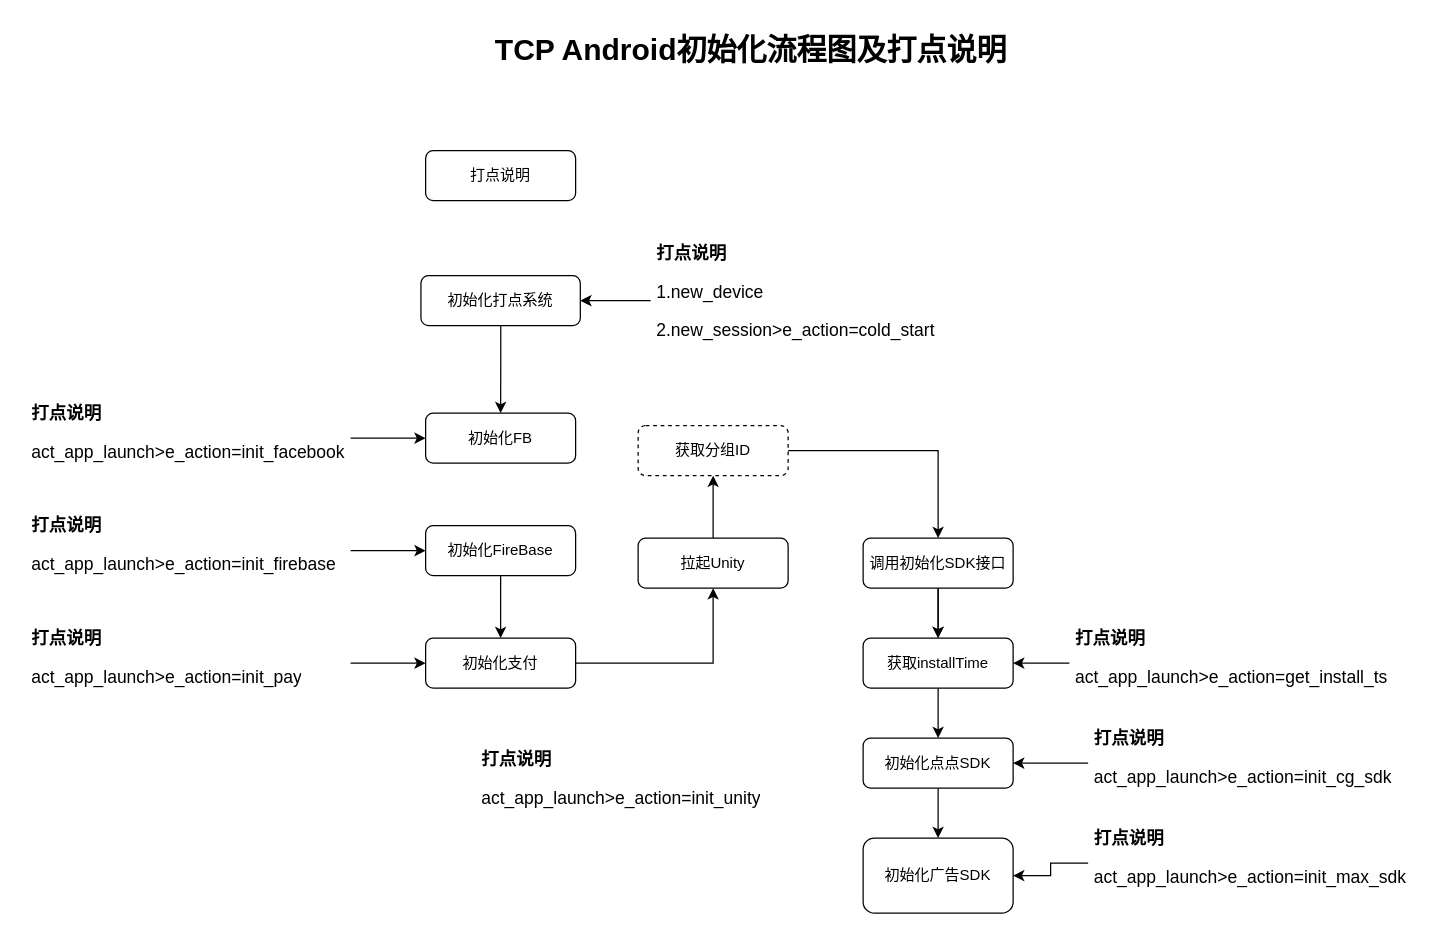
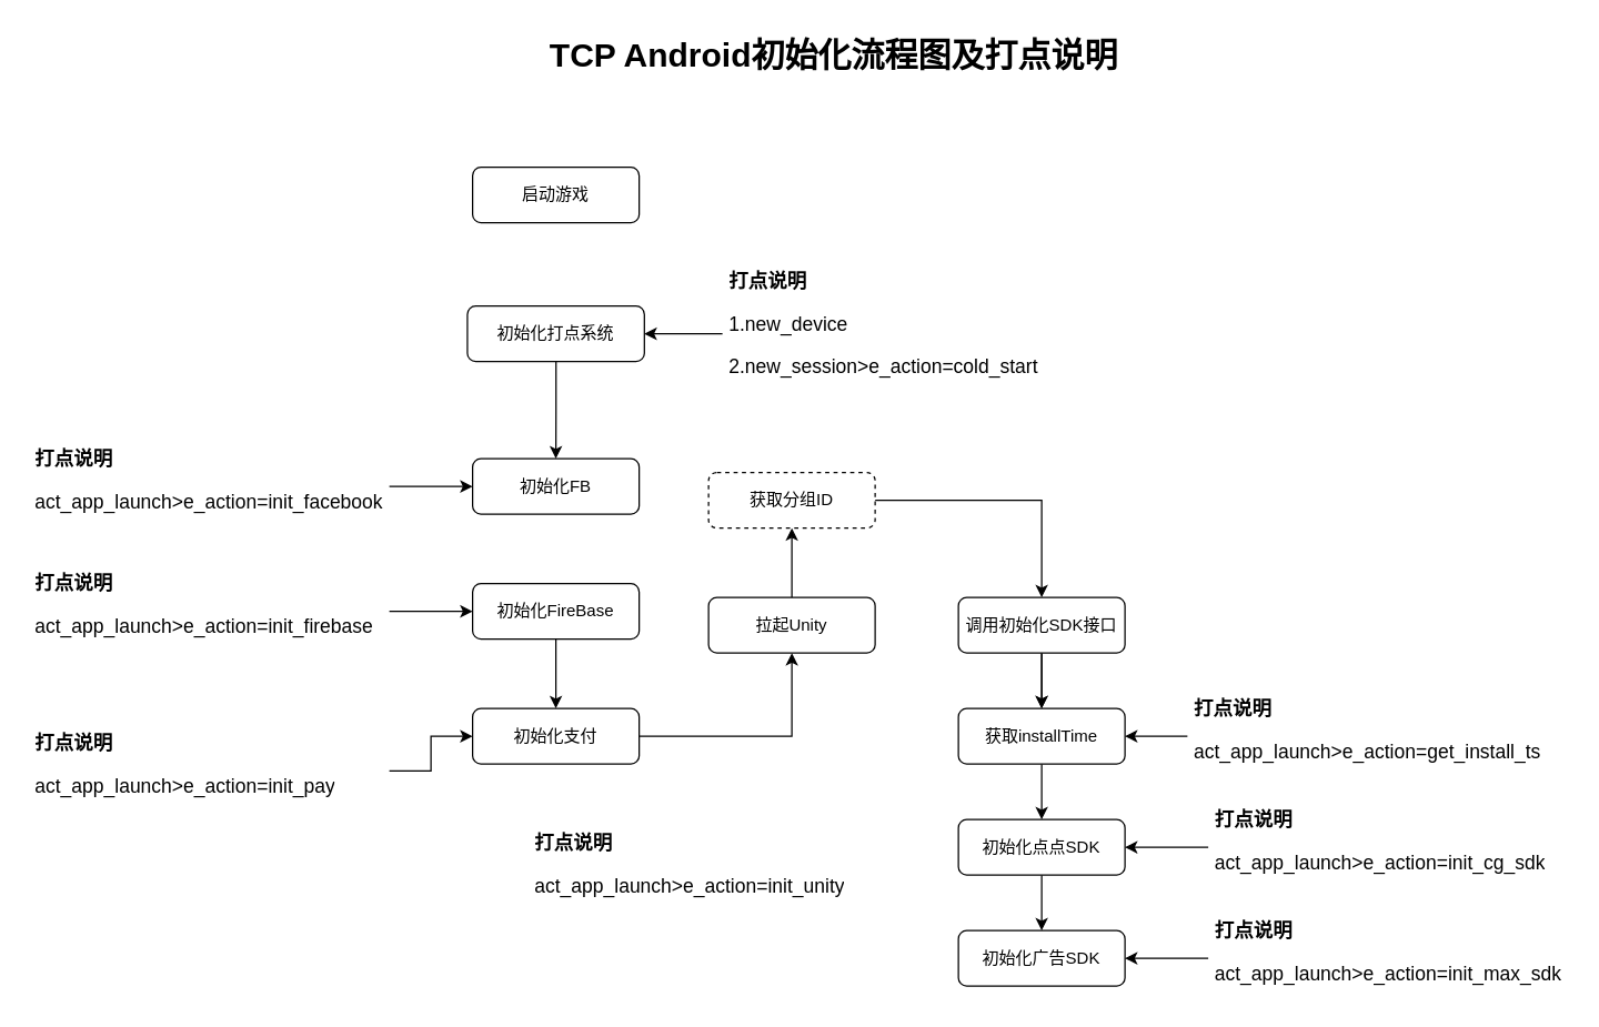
  <mxCell id="0" />
  <mxCell id="1" parent="0" />
  <mxCell id="2" value="初始化FB" style="rounded=1;whiteSpace=wrap;html=1;fontSize=12;glass=0;strokeWidth=1;shadow=0;" parent="1" vertex="1"><mxGeometry x="340" y="330" width="120" height="40" as="geometry" /></mxCell>
  <mxCell id="3" style="edgeStyle=orthogonalEdgeStyle;rounded=0;orthogonalLoop=1;jettySize=auto;html=1;entryX=0.5;entryY=0;entryDx=0;entryDy=0;" parent="1" source="4" target="7" edge="1"><mxGeometry relative="1" as="geometry" /></mxCell>
  <mxCell id="4" value="初始化FireBase" style="rounded=1;whiteSpace=wrap;html=1;fontSize=12;glass=0;strokeWidth=1;shadow=0;" parent="1" vertex="1"><mxGeometry x="340" y="420" width="120" height="40" as="geometry" /></mxCell>
  <mxCell id="5" value="TCP Android初始化流程图及打点说明" style="text;strokeColor=none;fillColor=none;html=1;fontSize=24;fontStyle=1;verticalAlign=middle;align=center;" parent="1" vertex="1"><mxGeometry x="550" y="20" width="100" height="40" as="geometry" /></mxCell>
  <mxCell id="6" style="edgeStyle=orthogonalEdgeStyle;rounded=0;orthogonalLoop=1;jettySize=auto;html=1;entryX=0.5;entryY=1;entryDx=0;entryDy=0;" parent="1" source="7" target="9" edge="1"><mxGeometry relative="1" as="geometry" /></mxCell>
  <mxCell id="7" value="初始化支付" style="rounded=1;whiteSpace=wrap;html=1;fontSize=12;glass=0;strokeWidth=1;shadow=0;" parent="1" vertex="1"><mxGeometry x="340" y="510" width="120" height="40" as="geometry" /></mxCell>
  <mxCell id="8" style="edgeStyle=orthogonalEdgeStyle;rounded=0;orthogonalLoop=1;jettySize=auto;html=1;" parent="1" source="9" target="19" edge="1"><mxGeometry relative="1" as="geometry" /></mxCell>
  <mxCell id="9" value="拉起Unity" style="rounded=1;whiteSpace=wrap;html=1;fontSize=12;glass=0;strokeWidth=1;shadow=0;" parent="1" vertex="1"><mxGeometry x="510" y="430" width="120" height="40" as="geometry" /></mxCell>
  <mxCell id="10" style="edgeStyle=orthogonalEdgeStyle;rounded=0;orthogonalLoop=1;jettySize=auto;html=1;entryX=0.5;entryY=0;entryDx=0;entryDy=0;" parent="1" source="12" target="14" edge="1"><mxGeometry relative="1" as="geometry" /></mxCell>
  <mxCell id="11" value="" style="edgeStyle=orthogonalEdgeStyle;rounded=0;orthogonalLoop=1;jettySize=auto;html=1;" parent="1" source="12" target="14" edge="1"><mxGeometry relative="1" as="geometry" /></mxCell>
  <mxCell id="12" value="调用初始化SDK接口" style="rounded=1;whiteSpace=wrap;html=1;fontSize=12;glass=0;strokeWidth=1;shadow=0;" parent="1" vertex="1"><mxGeometry x="690" y="430" width="120" height="40" as="geometry" /></mxCell>
  <mxCell id="13" style="edgeStyle=orthogonalEdgeStyle;rounded=0;orthogonalLoop=1;jettySize=auto;html=1;entryX=0.5;entryY=0;entryDx=0;entryDy=0;" parent="1" source="14" target="16" edge="1"><mxGeometry relative="1" as="geometry" /></mxCell>
  <mxCell id="14" value="获取installTime" style="rounded=1;whiteSpace=wrap;html=1;fontSize=12;glass=0;strokeWidth=1;shadow=0;" parent="1" vertex="1"><mxGeometry x="690" y="510" width="120" height="40" as="geometry" /></mxCell>
  <mxCell id="15" style="edgeStyle=orthogonalEdgeStyle;rounded=0;orthogonalLoop=1;jettySize=auto;html=1;entryX=0.5;entryY=0;entryDx=0;entryDy=0;" parent="1" source="16" target="17" edge="1"><mxGeometry relative="1" as="geometry" /></mxCell>
  <mxCell id="16" value="初始化点点SDK" style="rounded=1;whiteSpace=wrap;html=1;fontSize=12;glass=0;strokeWidth=1;shadow=0;" parent="1" vertex="1"><mxGeometry x="690" y="590" width="120" height="40" as="geometry" /></mxCell>
- <mxCell id="17" value="初始化广告SDK" style="rounded=1;whiteSpace=wrap;html=1;fontSize=12;glass=0;strokeWidth=1;shadow=0;" parent="1" vertex="1"><mxGeometry x="690" y="670" width="120" height="60" as="geometry" /></mxCell>
+ <mxCell id="17" value="初始化广告SDK" style="rounded=1;whiteSpace=wrap;html=1;fontSize=12;glass=0;strokeWidth=1;shadow=0;" parent="1" vertex="1"><mxGeometry x="690" y="670" width="120" height="40" as="geometry" /></mxCell>
  <mxCell id="18" style="edgeStyle=orthogonalEdgeStyle;rounded=0;orthogonalLoop=1;jettySize=auto;html=1;entryX=0.5;entryY=0;entryDx=0;entryDy=0;" parent="1" source="19" target="12" edge="1"><mxGeometry relative="1" as="geometry" /></mxCell>
  <mxCell id="19" value="获取分组ID" style="rounded=1;whiteSpace=wrap;html=1;fontSize=12;glass=0;strokeWidth=1;shadow=0;dashed=1;" parent="1" vertex="1"><mxGeometry x="510" y="340" width="120" height="40" as="geometry" /></mxCell>
- <mxCell id="20" value="打点说明" style="rounded=1;whiteSpace=wrap;html=1;fontSize=12;glass=0;strokeWidth=1;shadow=0;" parent="1" vertex="1"><mxGeometry x="340" y="120" width="120" height="40" as="geometry" /></mxCell>
+ <mxCell id="20" value="启动游戏" style="rounded=1;whiteSpace=wrap;html=1;fontSize=12;glass=0;strokeWidth=1;shadow=0;" parent="1" vertex="1"><mxGeometry x="340" y="120" width="120" height="40" as="geometry" /></mxCell>
  <mxCell id="21" style="edgeStyle=orthogonalEdgeStyle;rounded=0;orthogonalLoop=1;jettySize=auto;html=1;entryX=0.5;entryY=0;entryDx=0;entryDy=0;" parent="1" source="22" target="2" edge="1"><mxGeometry relative="1" as="geometry" /></mxCell>
  <mxCell id="22" value="初始化打点系统" style="rounded=1;whiteSpace=wrap;html=1;fontSize=12;glass=0;strokeWidth=1;shadow=0;" parent="1" vertex="1"><mxGeometry x="336.25" y="220" width="127.5" height="40" as="geometry" /></mxCell>
  <mxCell id="23" style="edgeStyle=orthogonalEdgeStyle;rounded=0;orthogonalLoop=1;jettySize=auto;html=1;entryX=1;entryY=0.5;entryDx=0;entryDy=0;fontSize=14;" edge="1" parent="1" source="24" target="22"><mxGeometry relative="1" as="geometry" /></mxCell>
  <mxCell id="24" value="&lt;h1 style=&quot;font-size: 14px;&quot;&gt;&lt;font style=&quot;font-size: 14px;&quot;&gt;打点说明&lt;/font&gt;&lt;/h1&gt;&lt;p style=&quot;font-size: 14px;&quot;&gt;1.new_device&lt;/p&gt;&lt;p style=&quot;font-size: 14px;&quot;&gt;2.new_session&amp;gt;e_action=cold_start&lt;/p&gt;" style="text;html=1;strokeColor=none;fillColor=none;spacing=5;spacingTop=-20;whiteSpace=wrap;overflow=hidden;rounded=0;" vertex="1" parent="1"><mxGeometry x="520" y="195" width="235" height="90" as="geometry" /></mxCell>
  <mxCell id="25" style="edgeStyle=orthogonalEdgeStyle;rounded=0;orthogonalLoop=1;jettySize=auto;html=1;entryX=0;entryY=0.5;entryDx=0;entryDy=0;fontSize=14;" edge="1" parent="1" source="26" target="2"><mxGeometry relative="1" as="geometry" /></mxCell>
  <mxCell id="26" value="&lt;h1 style=&quot;font-size: 14px;&quot;&gt;&lt;font style=&quot;font-size: 14px;&quot;&gt;打点说明&lt;/font&gt;&lt;/h1&gt;&lt;p style=&quot;font-size: 14px;&quot;&gt;act_app_launch&amp;gt;e_action=init_facebook&lt;/p&gt;" style="text;html=1;strokeColor=none;fillColor=none;spacing=5;spacingTop=-20;whiteSpace=wrap;overflow=hidden;rounded=0;" vertex="1" parent="1"><mxGeometry x="20" y="322.5" width="260" height="55" as="geometry" /></mxCell>
  <mxCell id="27" style="edgeStyle=orthogonalEdgeStyle;rounded=0;orthogonalLoop=1;jettySize=auto;html=1;entryX=0;entryY=0.5;entryDx=0;entryDy=0;fontSize=14;" edge="1" parent="1" source="28" target="4"><mxGeometry relative="1" as="geometry" /></mxCell>
  <mxCell id="28" value="&lt;h1 style=&quot;font-size: 14px;&quot;&gt;&lt;font style=&quot;font-size: 14px;&quot;&gt;打点说明&lt;/font&gt;&lt;/h1&gt;&lt;p style=&quot;font-size: 14px;&quot;&gt;act_app_launch&amp;gt;e_action=init_firebase&lt;/p&gt;" style="text;html=1;strokeColor=none;fillColor=none;spacing=5;spacingTop=-20;whiteSpace=wrap;overflow=hidden;rounded=0;" vertex="1" parent="1"><mxGeometry x="20" y="412.5" width="260" height="55" as="geometry" /></mxCell>
  <mxCell id="29" style="edgeStyle=orthogonalEdgeStyle;rounded=0;orthogonalLoop=1;jettySize=auto;html=1;entryX=0;entryY=0.5;entryDx=0;entryDy=0;fontSize=14;" edge="1" parent="1" source="30" target="7"><mxGeometry relative="1" as="geometry" /></mxCell>
- <mxCell id="30" value="&lt;h1 style=&quot;font-size: 14px;&quot;&gt;&lt;font style=&quot;font-size: 14px;&quot;&gt;打点说明&lt;/font&gt;&lt;/h1&gt;&lt;p style=&quot;font-size: 14px;&quot;&gt;act_app_launch&amp;gt;e_action=init_pay&lt;/p&gt;" style="text;html=1;strokeColor=none;fillColor=none;spacing=5;spacingTop=-20;whiteSpace=wrap;overflow=hidden;rounded=0;" vertex="1" parent="1"><mxGeometry x="20" y="502.5" width="260" height="55" as="geometry" /></mxCell>
+ <mxCell id="30" value="&lt;h1 style=&quot;font-size: 14px;&quot;&gt;&lt;font style=&quot;font-size: 14px;&quot;&gt;打点说明&lt;/font&gt;&lt;/h1&gt;&lt;p style=&quot;font-size: 14px;&quot;&gt;act_app_launch&amp;gt;e_action=init_pay&lt;/p&gt;" style="text;html=1;strokeColor=none;fillColor=none;spacing=5;spacingTop=-20;whiteSpace=wrap;overflow=hidden;rounded=0;" vertex="1" parent="1"><mxGeometry x="20" y="527.5" width="260" height="55" as="geometry" /></mxCell>
  <mxCell id="31" value="&lt;h1 style=&quot;font-size: 14px;&quot;&gt;&lt;font style=&quot;font-size: 14px;&quot;&gt;打点说明&lt;/font&gt;&lt;/h1&gt;&lt;p style=&quot;font-size: 14px;&quot;&gt;act_app_launch&amp;gt;e_action=init_unity&lt;/p&gt;" style="text;html=1;strokeColor=none;fillColor=none;spacing=5;spacingTop=-20;whiteSpace=wrap;overflow=hidden;rounded=0;" vertex="1" parent="1"><mxGeometry x="380" y="600" width="260" height="55" as="geometry" /></mxCell>
  <mxCell id="32" style="edgeStyle=orthogonalEdgeStyle;rounded=0;orthogonalLoop=1;jettySize=auto;html=1;fontSize=14;" edge="1" parent="1" source="33" target="14"><mxGeometry relative="1" as="geometry" /></mxCell>
  <mxCell id="33" value="&lt;h1 style=&quot;font-size: 14px;&quot;&gt;&lt;font style=&quot;font-size: 14px;&quot;&gt;打点说明&lt;/font&gt;&lt;/h1&gt;&lt;p style=&quot;font-size: 14px;&quot;&gt;act_app_launch&amp;gt;e_action=get_install_ts&lt;/p&gt;" style="text;html=1;strokeColor=none;fillColor=none;spacing=5;spacingTop=-20;whiteSpace=wrap;overflow=hidden;rounded=0;" vertex="1" parent="1"><mxGeometry x="855" y="502.5" width="260" height="55" as="geometry" /></mxCell>
  <mxCell id="34" style="edgeStyle=orthogonalEdgeStyle;rounded=0;orthogonalLoop=1;jettySize=auto;html=1;entryX=1;entryY=0.5;entryDx=0;entryDy=0;fontSize=14;" edge="1" parent="1" source="35" target="16"><mxGeometry relative="1" as="geometry" /></mxCell>
  <mxCell id="35" value="&lt;h1 style=&quot;font-size: 14px;&quot;&gt;&lt;font style=&quot;font-size: 14px;&quot;&gt;打点说明&lt;/font&gt;&lt;/h1&gt;&lt;p style=&quot;font-size: 14px;&quot;&gt;act_app_launch&amp;gt;e_action=init_cg_sdk&lt;/p&gt;" style="text;html=1;strokeColor=none;fillColor=none;spacing=5;spacingTop=-20;whiteSpace=wrap;overflow=hidden;rounded=0;" vertex="1" parent="1"><mxGeometry x="870" y="582.5" width="260" height="55" as="geometry" /></mxCell>
  <mxCell id="36" style="edgeStyle=orthogonalEdgeStyle;rounded=0;orthogonalLoop=1;jettySize=auto;html=1;entryX=1;entryY=0.5;entryDx=0;entryDy=0;fontSize=14;" edge="1" parent="1" source="37" target="17"><mxGeometry relative="1" as="geometry" /></mxCell>
  <mxCell id="37" value="&lt;h1 style=&quot;font-size: 14px;&quot;&gt;&lt;font style=&quot;font-size: 14px;&quot;&gt;打点说明&lt;/font&gt;&lt;/h1&gt;&lt;p style=&quot;font-size: 14px;&quot;&gt;act_app_launch&amp;gt;e_action=init_max_sdk&lt;/p&gt;" style="text;html=1;strokeColor=none;fillColor=none;spacing=5;spacingTop=-20;whiteSpace=wrap;overflow=hidden;rounded=0;" vertex="1" parent="1"><mxGeometry x="870" y="662.5" width="260" height="55" as="geometry" /></mxCell>
